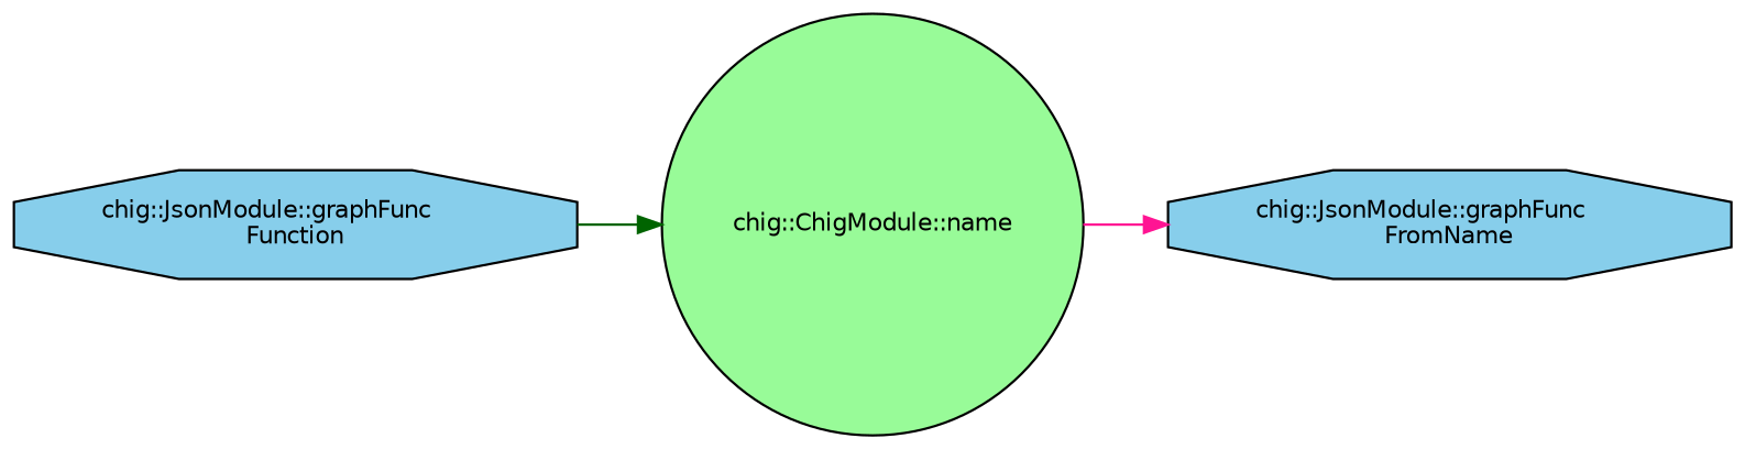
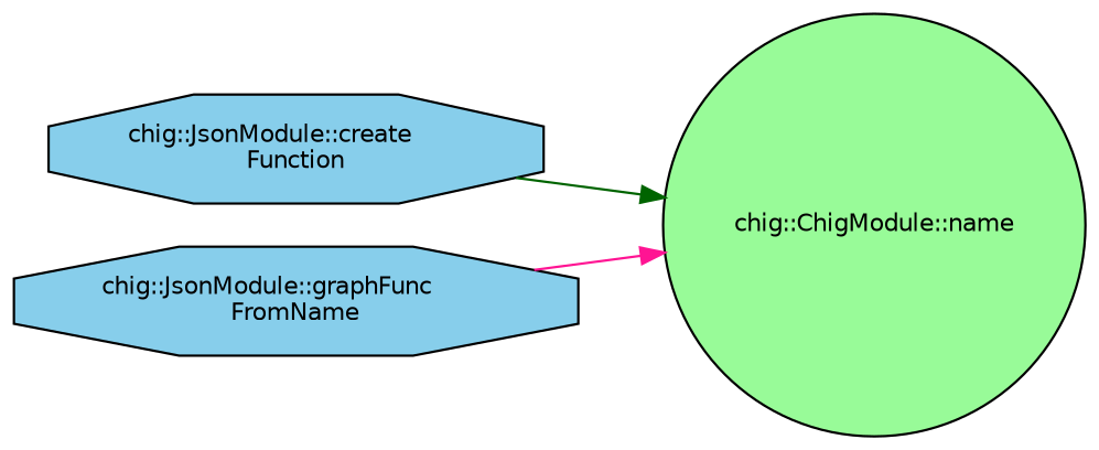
  digraph {
    rankdir=LR
    node [color=black fillcolor=skyblue fontname=Helvetica fontsize=10 shape=octagon style=filled]
    edge [fontname=Helvetica fontsize=10 labelfontname=Helvetica labelfontsize=10 style=solid]
-   n1 [fontcolor=black height=0.2 label="chig::JsonModule::graphFunc\lFunction" width=0.4]
+   n1 [fontcolor=black height=0.2 label="chig::JsonModule::create\lFunction" width=0.4]
    n2 [fillcolor=palegreen height=0.2 label="chig::ChigModule::name" shape=circle width=0.4]
    n3 [height=0.2 label="chig::JsonModule::graphFunc\lFromName" width=0.4]
    n1 -> n2 [color=darkgreen]
-   n2 -> n3 [color=deeppink]
+   n3 -> n2 [color=deeppink]
  }
